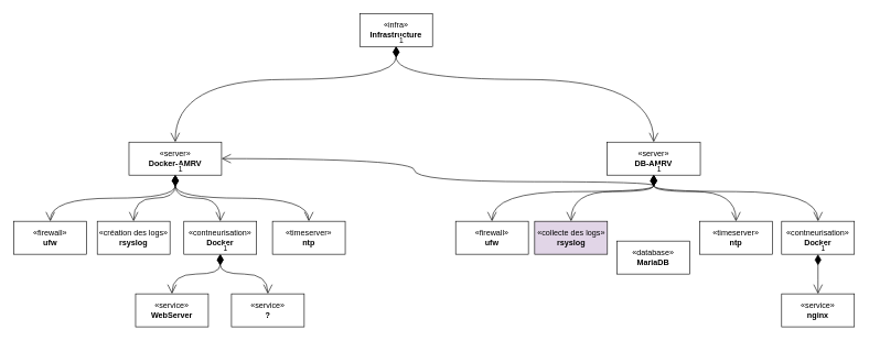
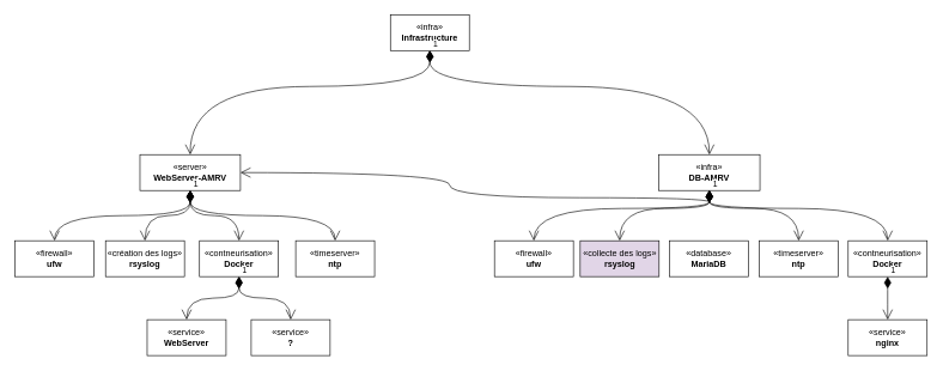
  <mxCell id="0" />
  <mxCell id="1" parent="0" />
  <mxCell id="2" value="«infra»&lt;br&gt;&lt;b&gt;Infrastructure&lt;/b&gt;" style="html=1;whiteSpace=wrap;" parent="1" vertex="1"><mxGeometry x="543" y="20" width="110" height="50" as="geometry" /></mxCell>
- <mxCell id="3" value="«server»&lt;br&gt;&lt;b&gt;Docker-AMRV&lt;/b&gt;" style="html=1;whiteSpace=wrap;" parent="1" vertex="1"><mxGeometry x="194" y="215" width="140" height="50" as="geometry" /></mxCell>
- <mxCell id="4" value="«server»&lt;br&gt;&lt;b&gt;DB-AMRV&lt;/b&gt;" style="html=1;whiteSpace=wrap;" parent="1" vertex="1"><mxGeometry x="917" y="215" width="141" height="50" as="geometry" /></mxCell>
+ <mxCell id="3" value="«server»&lt;br&gt;&lt;b&gt;WebServer-AMRV&lt;/b&gt;" style="html=1;whiteSpace=wrap;" parent="1" vertex="1"><mxGeometry x="194" y="215" width="140" height="50" as="geometry" /></mxCell>
+ <mxCell id="4" value="«infra»&lt;br&gt;&lt;b&gt;DB-AMRV&lt;/b&gt;" style="html=1;whiteSpace=wrap;" parent="1" vertex="1"><mxGeometry x="917" y="215" width="141" height="50" as="geometry" /></mxCell>
  <mxCell id="5" value="1" style="endArrow=open;html=1;endSize=12;startArrow=diamondThin;startSize=14;startFill=1;edgeStyle=orthogonalEdgeStyle;align=left;verticalAlign=bottom;rounded=0;exitX=0.5;exitY=1;exitDx=0;exitDy=0;entryX=0.5;entryY=0;entryDx=0;entryDy=0;curved=1;" parent="1" source="2" target="3" edge="1"><mxGeometry x="-1" y="3" relative="1" as="geometry"><mxPoint x="423" y="320" as="sourcePoint" /><mxPoint x="583" y="320" as="targetPoint" /><Array as="points"><mxPoint x="598" y="120" /><mxPoint x="263" y="120" /></Array></mxGeometry></mxCell>
  <mxCell id="6" value="1" style="endArrow=open;html=1;endSize=12;startArrow=diamondThin;startSize=14;startFill=1;edgeStyle=orthogonalEdgeStyle;align=left;verticalAlign=bottom;rounded=0;exitX=0.5;exitY=1;exitDx=0;exitDy=0;entryX=0.5;entryY=0;entryDx=0;entryDy=0;curved=1;" parent="1" source="2" target="4" edge="1"><mxGeometry x="-1" y="3" relative="1" as="geometry"><mxPoint x="673" y="430" as="sourcePoint" /><mxPoint x="563" y="555" as="targetPoint" /><Array as="points"><mxPoint x="598" y="120" /><mxPoint x="988" y="120" /></Array></mxGeometry></mxCell>
  <mxCell id="7" value="«firewall»&lt;br&gt;&lt;b&gt;ufw&lt;/b&gt;" style="html=1;whiteSpace=wrap;" parent="1" vertex="1"><mxGeometry x="20" y="335" width="110" height="50" as="geometry" /></mxCell>
  <mxCell id="8" value="&lt;div&gt;«création des logs»&lt;/div&gt;&lt;div&gt;&lt;b&gt;rsyslog&lt;/b&gt;&lt;/div&gt;" style="html=1;whiteSpace=wrap;" parent="1" vertex="1"><mxGeometry x="146" y="335" width="110" height="50" as="geometry" /></mxCell>
  <mxCell id="9" value="&lt;div&gt;«contneurisation»&lt;/div&gt;&lt;div&gt;&lt;b&gt;Docker&lt;/b&gt;&lt;/div&gt;" style="html=1;whiteSpace=wrap;" parent="1" vertex="1"><mxGeometry x="277" y="335" width="110" height="50" as="geometry" /></mxCell>
  <mxCell id="10" value="1" style="endArrow=open;html=1;endSize=12;startArrow=diamondThin;startSize=14;startFill=1;edgeStyle=orthogonalEdgeStyle;align=left;verticalAlign=bottom;rounded=0;entryX=0.5;entryY=0;entryDx=0;entryDy=0;exitX=0.5;exitY=1;exitDx=0;exitDy=0;curved=1;" parent="1" source="3" target="9" edge="1"><mxGeometry x="-1" y="3" relative="1" as="geometry"><mxPoint x="294" y="285" as="sourcePoint" /><mxPoint x="364" y="325" as="targetPoint" /></mxGeometry></mxCell>
  <mxCell id="11" value="1" style="endArrow=open;html=1;endSize=12;startArrow=diamondThin;startSize=14;startFill=1;edgeStyle=orthogonalEdgeStyle;align=left;verticalAlign=bottom;rounded=0;exitX=0.5;exitY=1;exitDx=0;exitDy=0;entryX=0.5;entryY=0;entryDx=0;entryDy=0;curved=1;" parent="1" source="3" target="8" edge="1"><mxGeometry x="-1" y="3" relative="1" as="geometry"><mxPoint x="225" y="435" as="sourcePoint" /><mxPoint x="285" y="285" as="targetPoint" /></mxGeometry></mxCell>
  <mxCell id="12" value="1" style="endArrow=open;html=1;endSize=12;startArrow=diamondThin;startSize=14;startFill=1;edgeStyle=orthogonalEdgeStyle;align=left;verticalAlign=bottom;rounded=0;exitX=0.5;exitY=1;exitDx=0;exitDy=0;entryX=0.5;entryY=0;entryDx=0;entryDy=0;curved=1;" parent="1" source="3" target="7" edge="1"><mxGeometry x="-1" y="3" relative="1" as="geometry"><mxPoint x="64" y="285" as="sourcePoint" /><mxPoint x="224" y="285" as="targetPoint" /></mxGeometry></mxCell>
  <mxCell id="13" value="«service»&lt;br&gt;&lt;b&gt;WebServer&lt;/b&gt;" style="html=1;whiteSpace=wrap;" parent="1" vertex="1"><mxGeometry x="204" y="445" width="110" height="50" as="geometry" /></mxCell>
  <mxCell id="14" value="&lt;div&gt;«&lt;span style=&quot;background-color: transparent; color: light-dark(rgb(0, 0, 0), rgb(255, 255, 255));&quot;&gt;service»&lt;/span&gt;&lt;/div&gt;&lt;div&gt;&lt;b&gt;?&lt;/b&gt;&lt;/div&gt;" style="html=1;whiteSpace=wrap;" parent="1" vertex="1"><mxGeometry x="349" y="445" width="110" height="50" as="geometry" /></mxCell>
  <mxCell id="15" value="1" style="endArrow=open;html=1;endSize=12;startArrow=diamondThin;startSize=14;startFill=1;edgeStyle=orthogonalEdgeStyle;align=left;verticalAlign=bottom;rounded=0;exitX=0.5;exitY=1;exitDx=0;exitDy=0;entryX=0.5;entryY=0;entryDx=0;entryDy=0;curved=1;" parent="1" source="9" target="13" edge="1"><mxGeometry x="-1" y="3" relative="1" as="geometry"><mxPoint x="194" y="795" as="sourcePoint" /><mxPoint x="354" y="795" as="targetPoint" /></mxGeometry></mxCell>
  <mxCell id="16" value="1" style="endArrow=open;html=1;endSize=12;startArrow=diamondThin;startSize=14;startFill=1;edgeStyle=orthogonalEdgeStyle;align=left;verticalAlign=bottom;rounded=0;exitX=0.5;exitY=1;exitDx=0;exitDy=0;entryX=0.5;entryY=0;entryDx=0;entryDy=0;curved=1;" parent="1" source="9" target="14" edge="1"><mxGeometry x="-1" y="3" relative="1" as="geometry"><mxPoint x="505" y="595" as="sourcePoint" /><mxPoint x="424" y="690" as="targetPoint" /></mxGeometry></mxCell>
  <mxCell id="17" value="«firewall»&lt;br&gt;&lt;b&gt;ufw&lt;/b&gt;" style="html=1;whiteSpace=wrap;" parent="1" vertex="1"><mxGeometry x="688" y="335" width="110" height="50" as="geometry" /></mxCell>
  <mxCell id="18" value="&lt;div&gt;«collecte des logs»&lt;/div&gt;&lt;div&gt;&lt;b&gt;rsyslog&lt;/b&gt;&lt;/div&gt;" style="html=1;whiteSpace=wrap;fillColor=#e1d5e7;" parent="1" vertex="1"><mxGeometry x="807.5" y="335" width="110" height="50" as="geometry" /></mxCell>
- <mxCell id="19" value="&lt;div&gt;«database»&lt;/div&gt;&lt;div&gt;&lt;b&gt;MariaDB&lt;/b&gt;&lt;/div&gt;" style="html=1;whiteSpace=wrap;" parent="1" vertex="1"><mxGeometry x="932" y="365" width="110" height="50" as="geometry" /></mxCell>
+ <mxCell id="19" value="&lt;div&gt;«database»&lt;/div&gt;&lt;div&gt;&lt;b&gt;MariaDB&lt;/b&gt;&lt;/div&gt;" style="html=1;whiteSpace=wrap;" parent="1" vertex="1"><mxGeometry x="932" y="335" width="110" height="50" as="geometry" /></mxCell>
  <mxCell id="20" value="1" style="endArrow=open;html=1;endSize=12;startArrow=diamondThin;startSize=14;startFill=1;edgeStyle=orthogonalEdgeStyle;align=left;verticalAlign=bottom;rounded=0;exitX=0.5;exitY=1;exitDx=0;exitDy=0;entryX=0.5;entryY=0;entryDx=0;entryDy=0;curved=1;" parent="1" source="4" target="17" edge="1"><mxGeometry x="-1" y="3" relative="1" as="geometry"><mxPoint x="911" y="478" as="sourcePoint" /><mxPoint x="1071" y="478" as="targetPoint" /><Array as="points"><mxPoint x="988" y="290" /><mxPoint x="743" y="290" /></Array></mxGeometry></mxCell>
  <mxCell id="21" value="1" style="endArrow=open;html=1;endSize=12;startArrow=diamondThin;startSize=14;startFill=1;edgeStyle=orthogonalEdgeStyle;align=left;verticalAlign=bottom;rounded=0;entryX=0.5;entryY=0;entryDx=0;entryDy=0;exitX=0.5;exitY=1;exitDx=0;exitDy=0;curved=1;" parent="1" source="4" target="18" edge="1"><mxGeometry x="-1" y="3" relative="1" as="geometry"><mxPoint x="903" y="258" as="sourcePoint" /><mxPoint x="961" y="673" as="targetPoint" /><Array as="points"><mxPoint x="988" y="290" /><mxPoint x="863" y="290" /></Array></mxGeometry></mxCell>
  <mxCell id="22" value="1" style="endArrow=open;html=1;endSize=12;startArrow=diamondThin;startSize=14;startFill=1;edgeStyle=orthogonalEdgeStyle;align=left;verticalAlign=bottom;rounded=0;exitX=0.5;exitY=1;exitDx=0;exitDy=0;curved=1;" parent="1" source="4" target="3" edge="1"><mxGeometry x="-1" y="3" relative="1" as="geometry"><mxPoint x="1031" y="578" as="sourcePoint" /><mxPoint x="1013" y="738" as="targetPoint" /></mxGeometry></mxCell>
  <mxCell id="23" value="«timeserver»&lt;br&gt;&lt;b&gt;ntp&lt;/b&gt;" style="html=1;whiteSpace=wrap;" parent="1" vertex="1"><mxGeometry x="1057" y="335" width="110" height="50" as="geometry" /></mxCell>
  <mxCell id="24" value="«timeserver»&lt;br&gt;&lt;b&gt;ntp&lt;/b&gt;" style="html=1;whiteSpace=wrap;" parent="1" vertex="1"><mxGeometry x="411" y="335" width="110" height="50" as="geometry" /></mxCell>
  <mxCell id="25" value="«service»&lt;br&gt;&lt;b&gt;nginx&lt;/b&gt;" style="html=1;whiteSpace=wrap;" parent="1" vertex="1"><mxGeometry x="1181" y="445" width="110" height="50" as="geometry" /></mxCell>
  <mxCell id="26" value="&lt;div&gt;«contneurisation»&lt;/div&gt;&lt;div&gt;&lt;b&gt;Docker&lt;/b&gt;&lt;/div&gt;" style="html=1;whiteSpace=wrap;" parent="1" vertex="1"><mxGeometry x="1181" y="335" width="110" height="50" as="geometry" /></mxCell>
  <mxCell id="27" value="1" style="endArrow=open;html=1;endSize=12;startArrow=diamondThin;startSize=14;startFill=1;edgeStyle=orthogonalEdgeStyle;align=left;verticalAlign=bottom;rounded=0;entryX=0.5;entryY=0;entryDx=0;entryDy=0;exitX=0.5;exitY=1;exitDx=0;exitDy=0;curved=1;" parent="1" source="26" target="25" edge="1"><mxGeometry x="-1" y="3" relative="1" as="geometry"><mxPoint x="1303" y="300" as="sourcePoint" /><mxPoint x="1402" y="376" as="targetPoint" /></mxGeometry></mxCell>
  <mxCell id="28" value="1" style="endArrow=open;html=1;endSize=12;startArrow=diamondThin;startSize=14;startFill=1;edgeStyle=orthogonalEdgeStyle;align=left;verticalAlign=bottom;rounded=0;exitX=0.5;exitY=1;exitDx=0;exitDy=0;entryX=0.5;entryY=0;entryDx=0;entryDy=0;curved=1;" parent="1" source="4" target="23" edge="1"><mxGeometry x="-1" y="3" relative="1" as="geometry"><mxPoint x="696" y="478" as="sourcePoint" /><mxPoint x="856" y="478" as="targetPoint" /><Array as="points"><mxPoint x="988" y="290" /><mxPoint x="1112" y="290" /></Array></mxGeometry></mxCell>
  <mxCell id="29" value="1" style="endArrow=open;html=1;endSize=12;startArrow=diamondThin;startSize=14;startFill=1;edgeStyle=orthogonalEdgeStyle;align=left;verticalAlign=bottom;rounded=0;exitX=0.5;exitY=1;exitDx=0;exitDy=0;entryX=0.5;entryY=0;entryDx=0;entryDy=0;curved=1;" parent="1" source="4" target="26" edge="1"><mxGeometry x="-1" y="3" relative="1" as="geometry"><mxPoint x="1076" y="288" as="sourcePoint" /><mxPoint x="1289" y="370" as="targetPoint" /><Array as="points"><mxPoint x="988" y="290" /><mxPoint x="1236" y="290" /></Array></mxGeometry></mxCell>
  <mxCell id="30" value="1" style="endArrow=open;html=1;endSize=12;startArrow=diamondThin;startSize=14;startFill=1;edgeStyle=orthogonalEdgeStyle;align=left;verticalAlign=bottom;rounded=0;entryX=0.5;entryY=0;entryDx=0;entryDy=0;curved=1;exitX=0.5;exitY=1;exitDx=0;exitDy=0;" parent="1" source="3" target="24" edge="1"><mxGeometry x="-1" y="3" relative="1" as="geometry"><mxPoint x="383" y="300" as="sourcePoint" /><mxPoint x="164" y="262" as="targetPoint" /><Array as="points"><mxPoint x="264" y="300" /><mxPoint x="466" y="300" /></Array></mxGeometry></mxCell>
